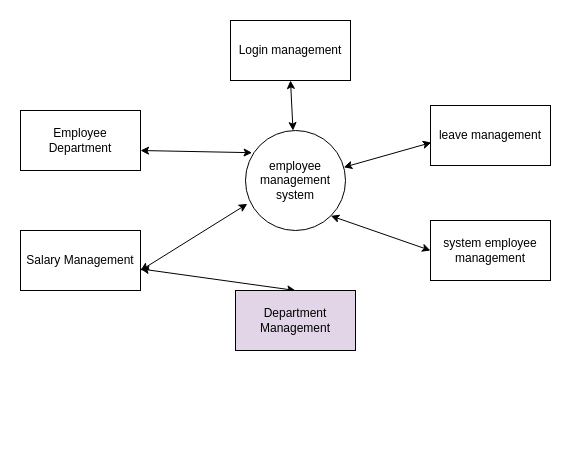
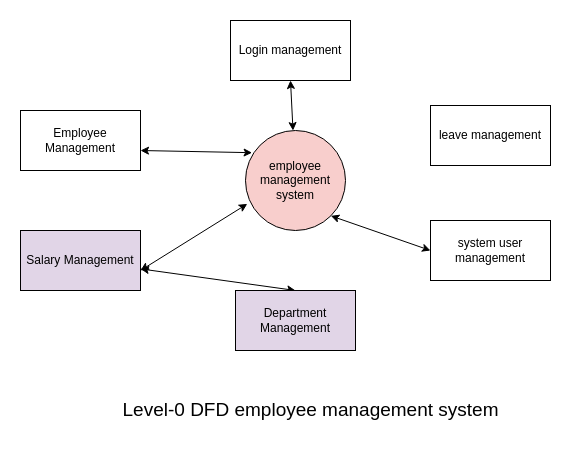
  <mxCell id="0" />
  <mxCell id="1" parent="0" />
  <mxCell id="2" value="Login management" style="rounded=0;whiteSpace=wrap;html=1;" parent="1" vertex="1"><mxGeometry x="230" y="20" width="120" height="60" as="geometry" /></mxCell>
- <mxCell id="3" value="Employee Department" style="rounded=0;whiteSpace=wrap;html=1;" parent="1" vertex="1"><mxGeometry x="20" y="110" width="120" height="60" as="geometry" /></mxCell>
- <mxCell id="4" value="Salary Management" style="rounded=0;whiteSpace=wrap;html=1;" parent="1" vertex="1"><mxGeometry x="20" y="230" width="120" height="60" as="geometry" /></mxCell>
+ <mxCell id="3" value="Employee Management" style="rounded=0;whiteSpace=wrap;html=1;" parent="1" vertex="1"><mxGeometry x="20" y="110" width="120" height="60" as="geometry" /></mxCell>
+ <mxCell id="4" value="Salary Management" style="rounded=0;whiteSpace=wrap;html=1;fillColor=#e1d5e7;" parent="1" vertex="1"><mxGeometry x="20" y="230" width="120" height="60" as="geometry" /></mxCell>
  <mxCell id="5" value="leave management" style="rounded=0;whiteSpace=wrap;html=1;" parent="1" vertex="1"><mxGeometry x="430" y="105" width="120" height="60" as="geometry" /></mxCell>
- <mxCell id="6" value="system employee management" style="rounded=0;whiteSpace=wrap;html=1;" parent="1" vertex="1"><mxGeometry x="430" y="220" width="120" height="60" as="geometry" /></mxCell>
+ <mxCell id="6" value="system user management" style="rounded=0;whiteSpace=wrap;html=1;" parent="1" vertex="1"><mxGeometry x="430" y="220" width="120" height="60" as="geometry" /></mxCell>
+ <mxCell id="7" value="&lt;span style=&quot;font-size: 19px;&quot;&gt;Level-0 DFD employee management system&lt;/span&gt;" style="text;html=1;align=center;verticalAlign=middle;resizable=0;points=[];autosize=1;strokeColor=none;fillColor=none;" parent="1" vertex="1"><mxGeometry x="110" y="390" width="400" height="40" as="geometry" /></mxCell>
  <mxCell id="8" value="" style="endArrow=classic;startArrow=classic;html=1;rounded=0;entryX=0.066;entryY=0.222;entryDx=0;entryDy=0;entryPerimeter=0;" parent="1" target="11" edge="1"><mxGeometry width="50" height="50" relative="1" as="geometry"><mxPoint x="140" y="150" as="sourcePoint" /><mxPoint x="210" y="140" as="targetPoint" /></mxGeometry></mxCell>
  <mxCell id="9" value="" style="endArrow=classic;startArrow=classic;html=1;rounded=0;entryX=0.018;entryY=0.734;entryDx=0;entryDy=0;entryPerimeter=0;" parent="1" target="11" edge="1"><mxGeometry width="50" height="50" relative="1" as="geometry"><mxPoint x="140" y="270" as="sourcePoint" /><mxPoint x="190" y="220" as="targetPoint" /></mxGeometry></mxCell>
  <mxCell id="10" value="" style="endArrow=none;startArrow=classic;html=1;rounded=0;" parent="1" target="11" edge="1"><mxGeometry width="50" height="50" relative="1" as="geometry"><mxPoint x="270" y="180" as="sourcePoint" /><mxPoint x="320" y="130" as="targetPoint" /></mxGeometry></mxCell>
- <mxCell id="11" value="employee management system" style="ellipse;whiteSpace=wrap;html=1;aspect=fixed;" parent="1" vertex="1"><mxGeometry x="245" y="130" width="100" height="100" as="geometry" /></mxCell>
- <mxCell id="12" value="" style="endArrow=classic;startArrow=classic;html=1;rounded=0;entryX=0.007;entryY=0.617;entryDx=0;entryDy=0;entryPerimeter=0;" parent="1" source="11" edge="1" target="5"><mxGeometry width="50" height="50" relative="1" as="geometry"><mxPoint x="380" y="190" as="sourcePoint" /><mxPoint x="430" y="140" as="targetPoint" /></mxGeometry></mxCell>
+ <mxCell id="11" value="employee management system" style="ellipse;whiteSpace=wrap;html=1;aspect=fixed;fillColor=#f8cecc;" parent="1" vertex="1"><mxGeometry x="245" y="130" width="100" height="100" as="geometry" /></mxCell>
  <mxCell id="13" value="" style="endArrow=classic;startArrow=classic;html=1;rounded=0;exitX=0.5;exitY=0;exitDx=0;exitDy=0;" parent="1" source="16" target="4" edge="1"><mxGeometry width="50" height="50" relative="1" as="geometry"><mxPoint x="290" y="280" as="sourcePoint" /><mxPoint x="340" y="235" as="targetPoint" /></mxGeometry></mxCell>
  <mxCell id="14" value="" style="endArrow=classic;startArrow=classic;html=1;rounded=0;exitX=1;exitY=1;exitDx=0;exitDy=0;" parent="1" source="11" edge="1"><mxGeometry width="50" height="50" relative="1" as="geometry"><mxPoint x="340" y="210" as="sourcePoint" /><mxPoint x="430" y="250" as="targetPoint" /></mxGeometry></mxCell>
  <mxCell id="15" value="" style="endArrow=classic;startArrow=classic;html=1;rounded=0;entryX=0.5;entryY=1;entryDx=0;entryDy=0;" parent="1" source="11" edge="1"><mxGeometry width="50" height="50" relative="1" as="geometry"><mxPoint x="260" y="140" as="sourcePoint" /><mxPoint x="290" y="80" as="targetPoint" /></mxGeometry></mxCell>
  <mxCell id="16" value="Department Management" style="rounded=0;whiteSpace=wrap;html=1;fillColor=#e1d5e7;" vertex="1" parent="1"><mxGeometry x="235" y="290" width="120" height="60" as="geometry" /></mxCell>
